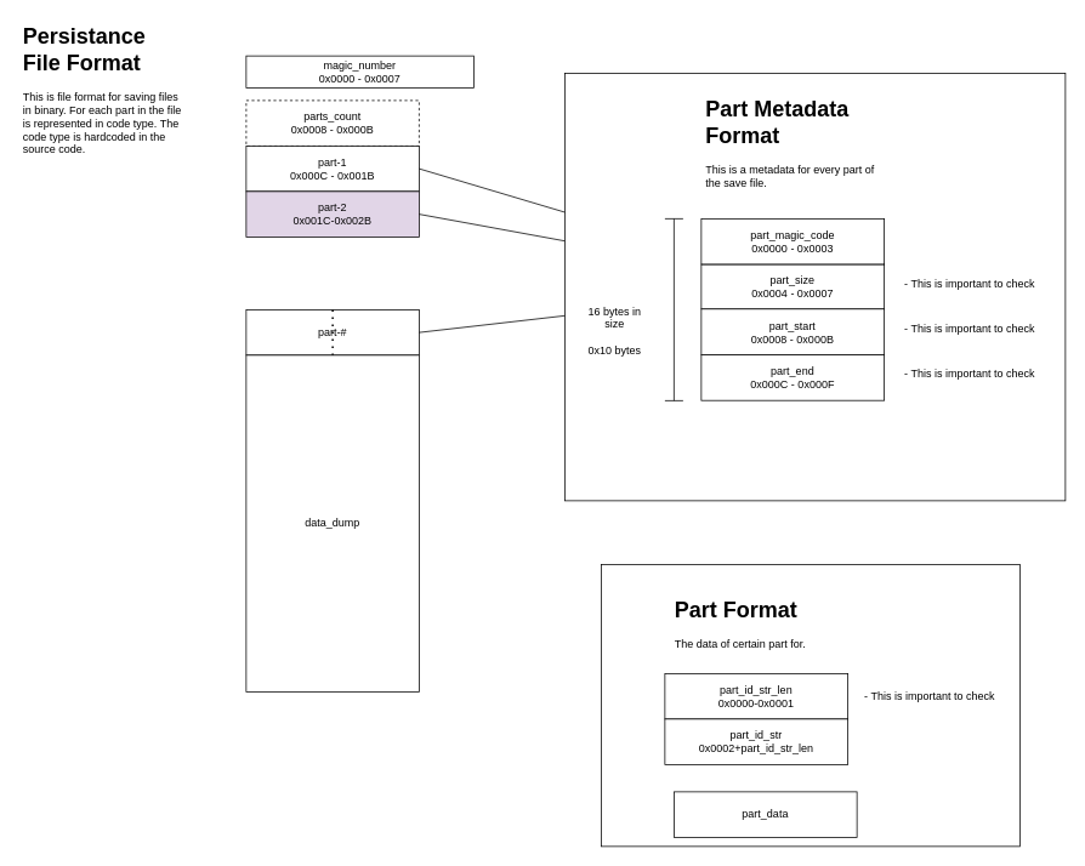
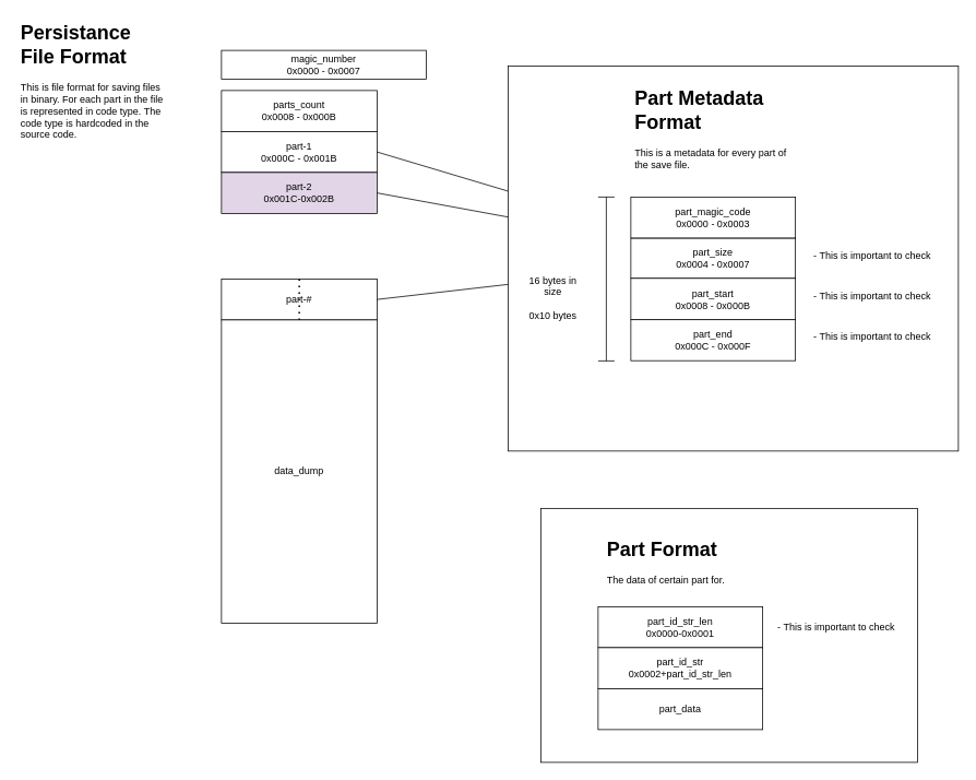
  <mxCell id="0" />
  <mxCell id="1" parent="0" />
  <mxCell id="2" value="&lt;h1&gt;Persistance File Format&lt;/h1&gt;&lt;p&gt;This is file format for saving files in binary. For each part in the file is represented in code type. The code type is hardcoded in the source code.&amp;nbsp;&lt;/p&gt;" style="text;html=1;strokeColor=none;fillColor=none;spacing=5;spacingTop=-20;whiteSpace=wrap;overflow=hidden;rounded=0;" parent="1" vertex="1"><mxGeometry x="20" y="20" width="190" height="170" as="geometry" /></mxCell>
  <mxCell id="3" value="magic_number&lt;br&gt;0x0000 - 0x0007" style="rounded=0;whiteSpace=wrap;html=1;" parent="1" vertex="1"><mxGeometry x="270" y="61" width="250" height="35" as="geometry" /></mxCell>
- <mxCell id="4" value="parts_count&lt;br&gt;0x0008 - 0x000B" style="rounded=0;whiteSpace=wrap;html=1;dashed=1;" parent="1" vertex="1"><mxGeometry x="270" y="110" width="190" height="50" as="geometry" /></mxCell>
+ <mxCell id="4" value="parts_count&lt;br&gt;0x0008 - 0x000B" style="rounded=0;whiteSpace=wrap;html=1;" parent="1" vertex="1"><mxGeometry x="270" y="110" width="190" height="50" as="geometry" /></mxCell>
  <mxCell id="5" value="" style="group" parent="1" vertex="1" connectable="0"><mxGeometry x="620" y="80" width="550" height="470" as="geometry" /></mxCell>
  <mxCell id="6" value="" style="rounded=0;whiteSpace=wrap;html=1;" parent="5" vertex="1"><mxGeometry width="550" height="470" as="geometry" /></mxCell>
  <mxCell id="7" value="&lt;h1&gt;Part Metadata Format&lt;/h1&gt;&lt;p&gt;This is a metadata for every part of the save file.&lt;/p&gt;" style="text;html=1;strokeColor=none;fillColor=none;spacing=5;spacingTop=-20;whiteSpace=wrap;overflow=hidden;rounded=0;" parent="5" vertex="1"><mxGeometry x="150" y="20" width="201" height="120" as="geometry" /></mxCell>
  <mxCell id="8" value="part_size&lt;span style=&quot;color: rgba(0, 0, 0, 0); font-family: monospace; font-size: 0px; text-align: start;&quot;&gt;%3CmxGraphModel%3E%3Croot%3E%3CmxCell%20id%3D%220%22%2F%3E%3CmxCell%20id%3D%221%22%20parent%3D%220%22%2F%3E%3CmxCell%20id%3D%222%22%20value%3D%22number_of_parts%26lt%3Bbr%26gt%3B0x0008%20-%200x000B%22%20style%3D%22rounded%3D0%3BwhiteSpace%3Dwrap%3Bhtml%3D1%3B%22%20vertex%3D%221%22%20parent%3D%221%22%3E%3CmxGeometry%20x%3D%22-560%22%20y%3D%22110%22%20width%3D%22190%22%20height%3D%2249%22%20as%3D%22geometry%22%2F%3E%3C%2FmxCell%3E%3C%2Froot%3E%3C%2FmxGraphModel%3E&lt;/span&gt;&lt;br&gt;0x0004 - 0x0007" style="rounded=0;whiteSpace=wrap;html=1;" parent="5" vertex="1"><mxGeometry x="150" y="210.25" width="201" height="49" as="geometry" /></mxCell>
  <mxCell id="9" value="part_start&lt;span style=&quot;color: rgba(0, 0, 0, 0); font-family: monospace; font-size: 0px; text-align: start;&quot;&gt;%3CmxGraphModel%3E%3Croot%3E%3CmxCell%20id%3D%220%22%2F%3E%3CmxCell%20id%3D%221%22%20parent%3D%220%22%2F%3E%3CmxCell%20id%3D%222%22%20value%3D%22number_of_parts%26lt%3Bbr%26gt%3B0x0008%20-%200x000B%22%20style%3D%22rounded%3D0%3BwhiteSpace%3Dwrap%3Bhtml%3D1%3B%22%20vertex%3D%221%22%20parent%3D%221%22%3E%3CmxGeometry%20x%3D%22-560%22%20y%3D%22110%22%20width%3D%22190%22%20height%3D%2249%22%20as%3D%22geometry%22%2F%3E%3C%2FmxCell%3E%3C%2Froot%3E%3C%2FmxGraphModel%3E&lt;/span&gt;&lt;br&gt;0x0008 - 0x000B" style="rounded=0;whiteSpace=wrap;html=1;" parent="5" vertex="1"><mxGeometry x="150" y="259.25" width="201" height="50.5" as="geometry" /></mxCell>
  <mxCell id="10" value="part_end&lt;span style=&quot;color: rgba(0, 0, 0, 0); font-family: monospace; font-size: 0px; text-align: start;&quot;&gt;%3CmxGraphModel%3E%3Croot%3E%3CmxCell%20id%3D%220%22%2F%3E%3CmxCell%20id%3D%221%22%20parent%3D%220%22%2F%3E%3CmxCell%20id%3D%222%22%20value%3D%22number_of_parts%26lt%3Bbr%26gt%3B0x0008%20-%200x000B%22%20style%3D%22rounded%3D0%3BwhiteSpace%3Dwrap%3Bhtml%3D1%3B%22%20vertex%3D%221%22%20parent%3D%221%22%3E%3CmxGeometry%20x%3D%22-560%22%20y%3D%22110%22%20width%3D%22190%22%20height%3D%2249%22%20as%3D%22geometry%22%2F%3E%3C%2FmxCell%3E%3C%2Froot%3E%3C%2FmxGraphModel%3E&lt;/span&gt;&lt;br&gt;0x000C - 0x000F" style="rounded=0;whiteSpace=wrap;html=1;" parent="5" vertex="1"><mxGeometry x="150" y="309.75" width="201" height="50" as="geometry" /></mxCell>
  <mxCell id="11" value="part_magic_code&lt;br&gt;&lt;div style=&quot;text-align: center;&quot;&gt;&lt;span style=&quot;background-color: initial; color: rgba(0, 0, 0, 0); font-family: monospace; font-size: 0px; text-align: start;&quot;&gt;%3CmxGraphModel%3E%3Croot%3E%3CmxCell%20id%3D%220%22%2F%3E%3CmxCell%20id%3D%221%22%20parent%3D%220%22%2F%3E%3CmxCell%20id%3D%222%22%20value%3D%22number_of_parts%26lt%3Bbr%26gt%3B0x0008%20-%200x000B%22%20style%3D%22rounded%3D0%3BwhiteSpace%3Dwrap%3Bhtml%3D1%3B%22%20vertex%3D%221%22%20parent%3D%221%22%3E%3CmxGeometry%20x%3D%22-560%22%20y%3D%22110%22%20width%3D%22190%22%20height%3D%2249%22%20as%3D%22geometry%22%2F%3E%3C%2FmxCell%3E%3C%2Froot%3E%3C%2FmxGraphMode&lt;/span&gt;&lt;span style=&quot;background-color: initial;&quot;&gt;0x0000 - 0x0003&lt;/span&gt;&lt;/div&gt;" style="rounded=0;whiteSpace=wrap;html=1;" parent="5" vertex="1"><mxGeometry x="150" y="160" width="201" height="50" as="geometry" /></mxCell>
  <mxCell id="12" value="- This is important to check" style="text;html=1;strokeColor=none;fillColor=none;align=center;verticalAlign=middle;whiteSpace=wrap;rounded=0;" parent="5" vertex="1"><mxGeometry x="370" y="217.25" width="150" height="30" as="geometry" /></mxCell>
  <mxCell id="13" value="- This is important to check" style="text;html=1;strokeColor=none;fillColor=none;align=center;verticalAlign=middle;whiteSpace=wrap;rounded=0;" parent="5" vertex="1"><mxGeometry x="370" y="266.25" width="150" height="30" as="geometry" /></mxCell>
  <mxCell id="14" value="- This is important to check" style="text;html=1;strokeColor=none;fillColor=none;align=center;verticalAlign=middle;whiteSpace=wrap;rounded=0;" parent="5" vertex="1"><mxGeometry x="370" y="315.25" width="150" height="30" as="geometry" /></mxCell>
  <mxCell id="15" value="" style="shape=crossbar;whiteSpace=wrap;html=1;rounded=1;direction=south;" parent="5" vertex="1"><mxGeometry x="110" y="160" width="20" height="200" as="geometry" /></mxCell>
  <mxCell id="16" value="16 bytes in size&lt;br&gt;&lt;br&gt;0x10 bytes" style="text;html=1;strokeColor=none;fillColor=none;align=center;verticalAlign=middle;whiteSpace=wrap;rounded=0;" parent="5" vertex="1"><mxGeometry x="20" y="251.25" width="70" height="62.5" as="geometry" /></mxCell>
  <mxCell id="17" value="part-1&lt;br&gt;0x000C - 0x001B" style="rounded=0;whiteSpace=wrap;html=1;" parent="1" vertex="1"><mxGeometry x="270" y="160" width="190" height="50" as="geometry" /></mxCell>
  <mxCell id="18" value="part-2&lt;br&gt;0x001C-0x002B" style="rounded=0;whiteSpace=wrap;html=1;fillColor=#e1d5e7;" parent="1" vertex="1"><mxGeometry x="270" y="210" width="190" height="50" as="geometry" /></mxCell>
  <mxCell id="19" value="part-#" style="rounded=0;whiteSpace=wrap;html=1;" parent="1" vertex="1"><mxGeometry x="270" y="340" width="190" height="50" as="geometry" /></mxCell>
  <mxCell id="20" value="" style="endArrow=none;dashed=1;html=1;dashPattern=1 3;strokeWidth=2;exitX=0.5;exitY=0;exitDx=0;exitDy=0;" parent="1" source="19" target="21" edge="1"><mxGeometry width="50" height="50" relative="1" as="geometry"><mxPoint x="480" y="300" as="sourcePoint" /><mxPoint x="530" y="250" as="targetPoint" /></mxGeometry></mxCell>
  <mxCell id="21" value="data_dump" style="rounded=0;whiteSpace=wrap;html=1;" parent="1" vertex="1"><mxGeometry x="270" y="390" width="190" height="370" as="geometry" /></mxCell>
  <mxCell id="22" value="" style="endArrow=none;html=1;exitX=1;exitY=0.5;exitDx=0;exitDy=0;" parent="1" source="17" target="6" edge="1"><mxGeometry width="50" height="50" relative="1" as="geometry"><mxPoint x="530" y="410" as="sourcePoint" /><mxPoint x="580" y="360" as="targetPoint" /></mxGeometry></mxCell>
  <mxCell id="23" value="" style="endArrow=none;html=1;exitX=1;exitY=0.5;exitDx=0;exitDy=0;" parent="1" source="19" target="6" edge="1"><mxGeometry width="50" height="50" relative="1" as="geometry"><mxPoint x="530" y="410" as="sourcePoint" /><mxPoint x="580" y="360" as="targetPoint" /></mxGeometry></mxCell>
  <mxCell id="24" value="" style="endArrow=none;html=1;exitX=1;exitY=0.5;exitDx=0;exitDy=0;" parent="1" source="18" target="6" edge="1"><mxGeometry width="50" height="50" relative="1" as="geometry"><mxPoint x="530" y="410" as="sourcePoint" /><mxPoint x="580" y="360" as="targetPoint" /></mxGeometry></mxCell>
  <mxCell id="25" value="" style="rounded=0;whiteSpace=wrap;html=1;" vertex="1" parent="1"><mxGeometry x="660" y="620" width="460" height="310" as="geometry" /></mxCell>
  <mxCell id="26" value="&lt;h1&gt;Part Format&lt;/h1&gt;&lt;p&gt;The data of certain part for.&lt;/p&gt;" style="text;html=1;strokeColor=none;fillColor=none;spacing=5;spacingTop=-20;whiteSpace=wrap;overflow=hidden;rounded=0;" vertex="1" parent="1"><mxGeometry x="735.5" y="650" width="190" height="90" as="geometry" /></mxCell>
  <mxCell id="27" value="part_id_str_len&lt;br&gt;0x0000-0x0001" style="rounded=0;whiteSpace=wrap;html=1;" vertex="1" parent="1"><mxGeometry x="730" y="740" width="201" height="50" as="geometry" /></mxCell>
  <mxCell id="28" value="part_id_str&lt;br&gt;0x0002+part_id_str_len" style="rounded=0;whiteSpace=wrap;html=1;" vertex="1" parent="1"><mxGeometry x="730" y="790" width="201" height="50" as="geometry" /></mxCell>
  <mxCell id="29" value="- This is important to check" style="text;html=1;strokeColor=none;fillColor=none;align=center;verticalAlign=middle;whiteSpace=wrap;rounded=0;" vertex="1" parent="1"><mxGeometry x="945.5" y="750" width="150" height="30" as="geometry" /></mxCell>
- <mxCell id="30" value="part_data&lt;br&gt;" style="rounded=0;whiteSpace=wrap;html=1;" vertex="1" parent="1"><mxGeometry x="740" y="870" width="201" height="50" as="geometry" /></mxCell>
+ <mxCell id="30" value="part_data&lt;br&gt;" style="rounded=0;whiteSpace=wrap;html=1;" vertex="1" parent="1"><mxGeometry x="730" y="840" width="201" height="50" as="geometry" /></mxCell>
